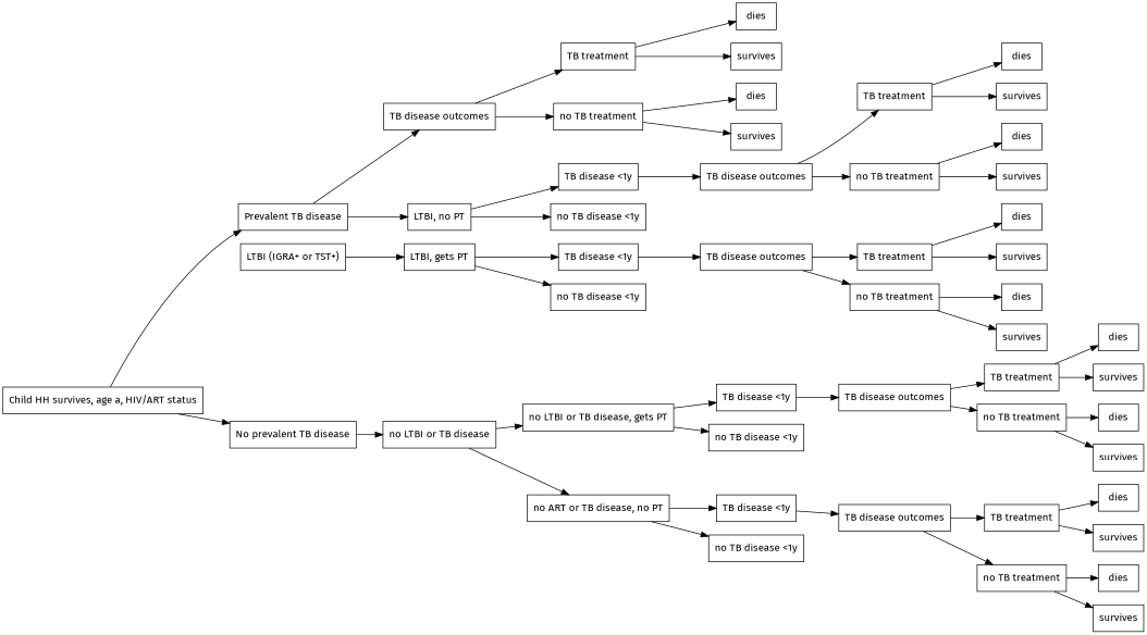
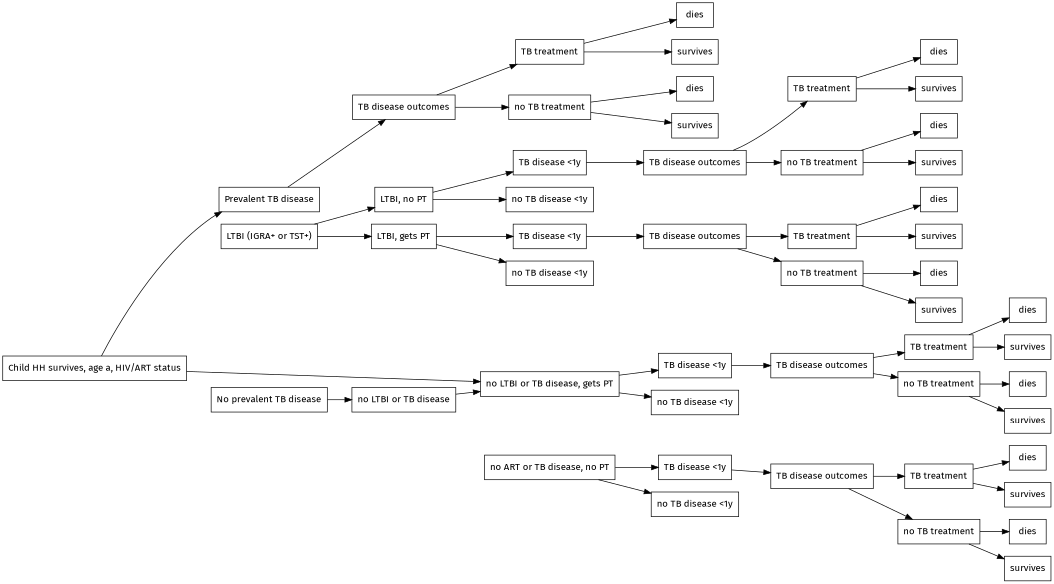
  digraph {
    fontname="Fira Sans"
    rankdir=LR
    node [fillcolor="#FFFFFF" fontcolor="#000000" fontname="Fira Sans" shape=box]
    edge [fontname="Fira Sans"]
    n1 [label="Child HH survives, age a, HIV/ART status"]
    n2 [label="Prevalent TB disease"]
    n3 [label="No prevalent TB disease"]
    n4 [label="TB disease outcomes"]
    n5 [label="no LTBI or TB disease"]
    n6 [label="TB treatment"]
    n7 [label="no TB treatment"]
    n8 [label=dies]
    n9 [label=survives]
    n10 [label=dies]
    n11 [label=survives]
    n12 [label="LTBI (IGRA+ or TST+)"]
    n13 [label="LTBI, gets PT"]
    n14 [label="LTBI, no PT"]
    n15 [label="no LTBI or TB disease, gets PT"]
    n16 [label="no ART or TB disease, no PT"]
    n17 [label="TB disease <1y"]
    n18 [label="no TB disease <1y"]
    n19 [label="TB disease <1y"]
    n20 [label="no TB disease <1y"]
    n21 [label="TB disease outcomes"]
    n22 [label="TB treatment"]
    n23 [label="no TB treatment"]
    n24 [label=dies]
    n25 [label=survives]
    n26 [label=dies]
    n27 [label=survives]
    n28 [label="TB disease outcomes"]
    n29 [label="TB treatment"]
    n30 [label="no TB treatment"]
    n31 [label=dies]
    n32 [label=survives]
    n33 [label=dies]
    n34 [label=survives]
    n35 [label="TB disease <1y"]
    n36 [label="no TB disease <1y"]
    n37 [label="TB disease <1y"]
    n38 [label="no TB disease <1y"]
    n39 [label="TB disease outcomes"]
    n40 [label="TB treatment"]
    n41 [label="no TB treatment"]
    n42 [label=dies]
    n43 [label=survives]
    n44 [label=dies]
    n45 [label=survives]
    n46 [label="TB disease outcomes"]
    n47 [label="TB treatment"]
    n48 [label="no TB treatment"]
    n49 [label=dies]
    n50 [label=survives]
    n51 [label=dies]
    n52 [label=survives]
    n1 -> n2
-   n1 -> n3
+   n1 -> n15
    n2 -> n4
    n3 -> n5
    n4 -> n6
    n4 -> n7
    n5 -> n15
-   n5 -> n16
    n6 -> n8
    n6 -> n9
    n7 -> n10
    n7 -> n11
    n12 -> n13
-   n2 -> n14
+   n12 -> n14
    n13 -> n17
    n13 -> n18
    n14 -> n19
    n14 -> n20
    n15 -> n35
    n15 -> n36
    n16 -> n37
    n16 -> n38
    n17 -> n21
    n19 -> n28
    n21 -> n22
    n21 -> n23
    n22 -> n24
    n22 -> n25
    n23 -> n26
    n23 -> n27
    n28 -> n29
    n28 -> n30
    n29 -> n31
    n29 -> n32
    n30 -> n33
    n30 -> n34
    n35 -> n39
    n37 -> n46
    n39 -> n40
    n39 -> n41
    n40 -> n42
    n40 -> n43
    n41 -> n44
    n41 -> n45
    n46 -> n47
    n46 -> n48
    n47 -> n49
    n47 -> n50
    n48 -> n51
    n48 -> n52
  }
